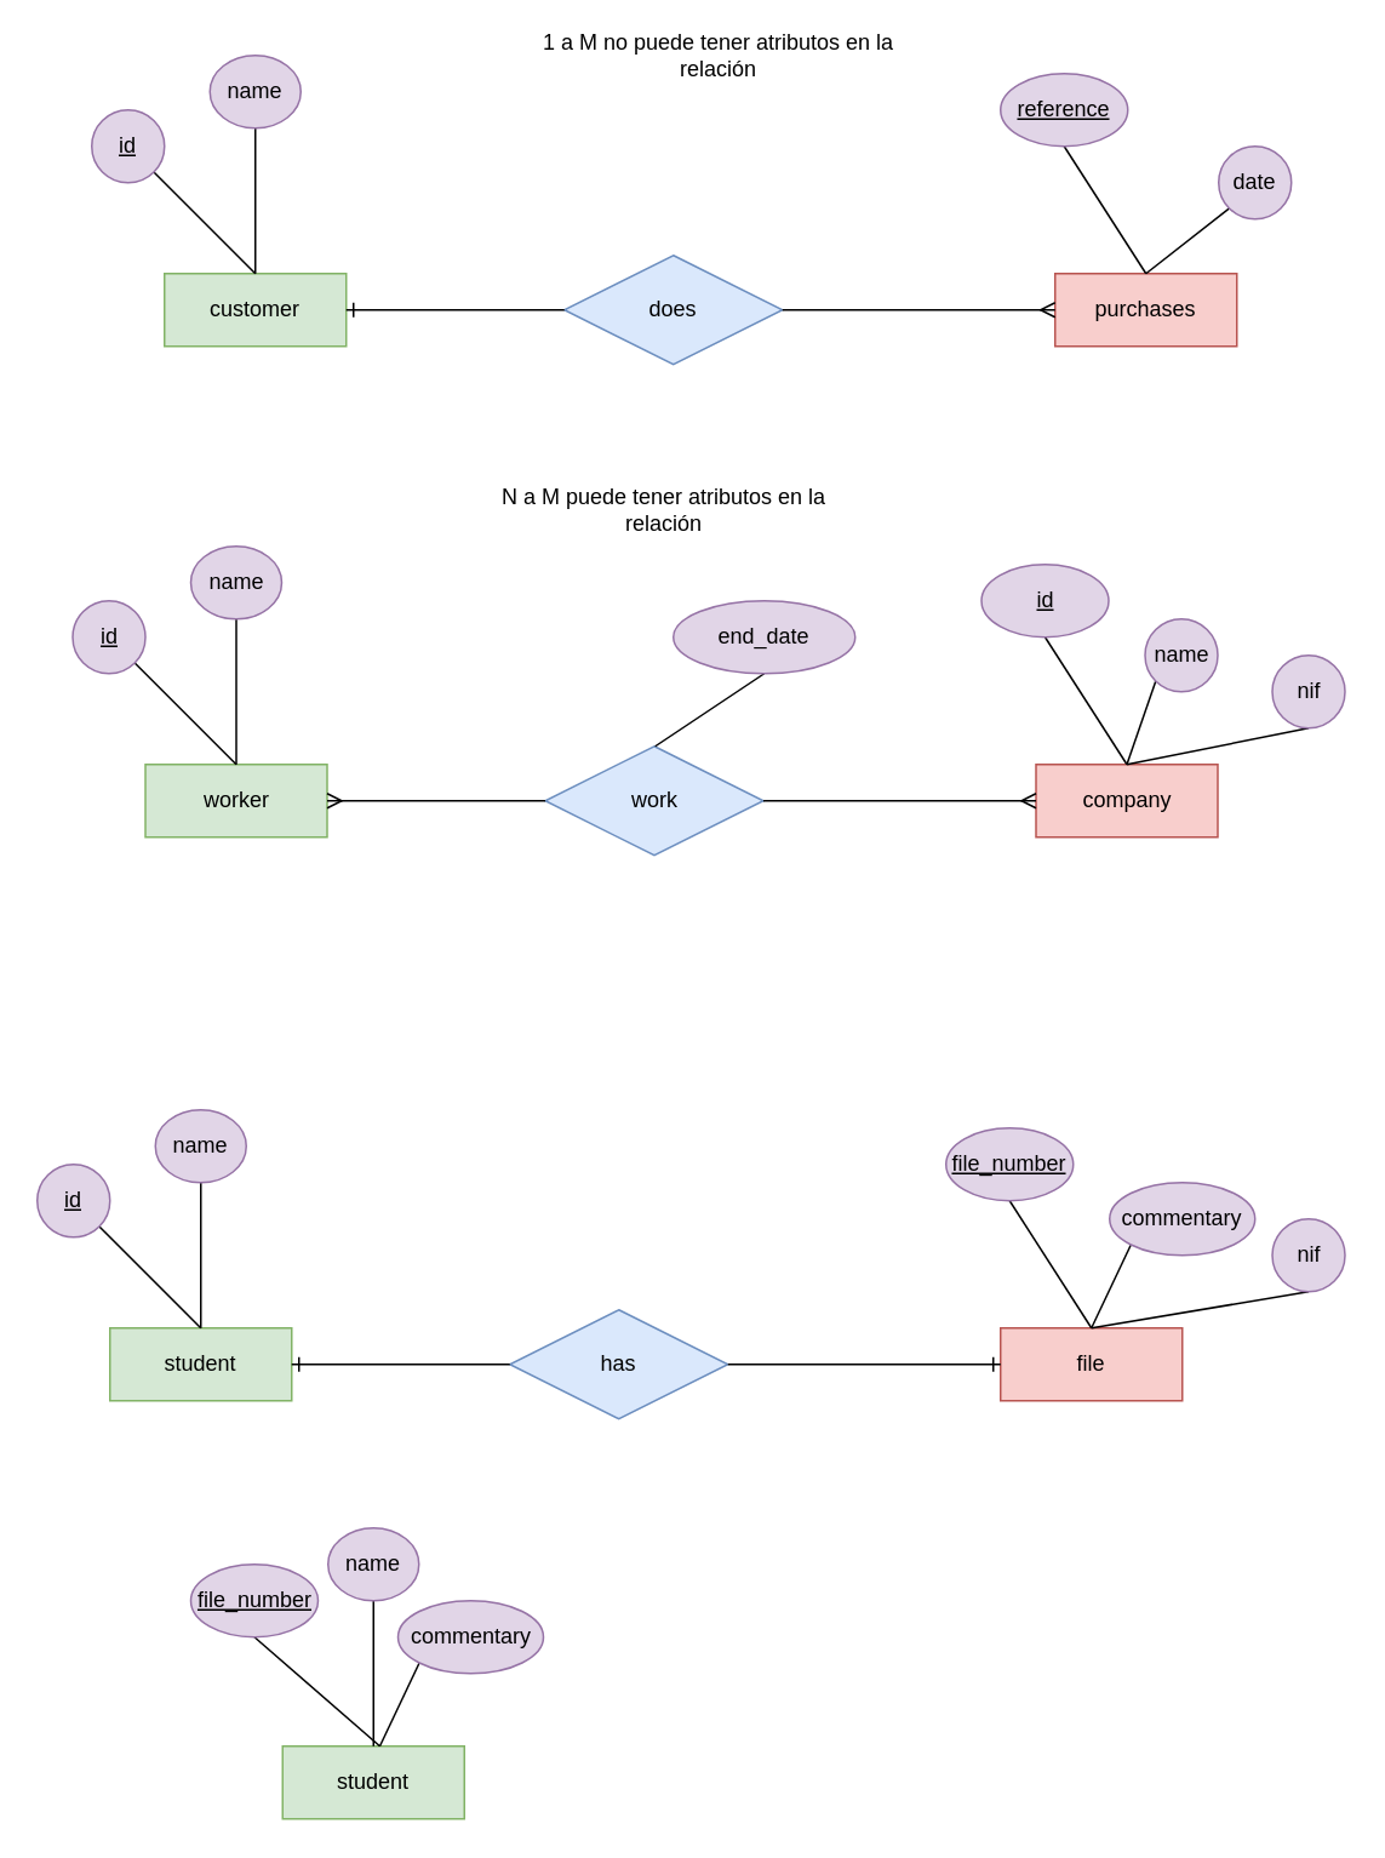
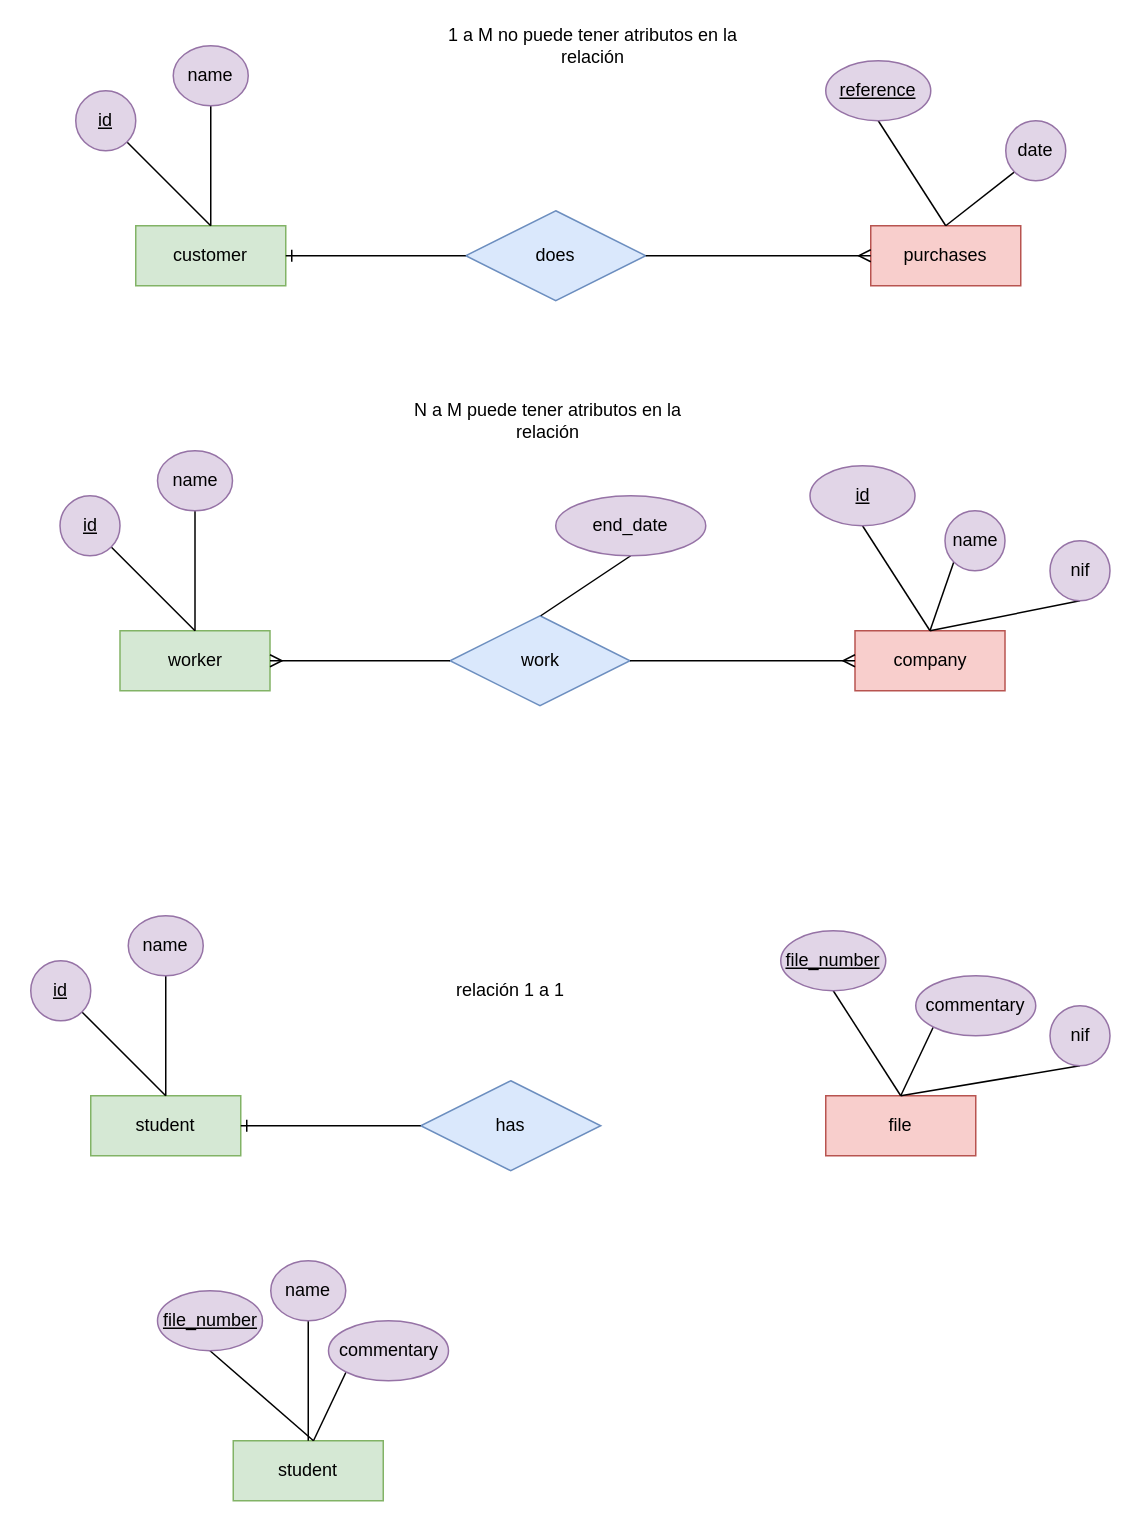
  <mxCell id="0" />
  <mxCell id="1" parent="0" />
  <mxCell id="2" value="customer" style="whiteSpace=wrap;html=1;align=center;fillColor=#d5e8d4;strokeColor=#82b366;" parent="1" vertex="1"><mxGeometry x="90" y="150" width="100" height="40" as="geometry" /></mxCell>
  <mxCell id="3" value="purchases" style="whiteSpace=wrap;html=1;align=center;fillColor=#f8cecc;strokeColor=#b85450;" parent="1" vertex="1"><mxGeometry x="580" y="150" width="100" height="40" as="geometry" /></mxCell>
  <mxCell id="4" value="does" style="shape=rhombus;perimeter=rhombusPerimeter;whiteSpace=wrap;html=1;align=center;fillColor=#dae8fc;strokeColor=#6c8ebf;" parent="1" vertex="1"><mxGeometry x="310" y="140" width="120" height="60" as="geometry" /></mxCell>
  <mxCell id="5" style="edgeStyle=none;rounded=0;orthogonalLoop=1;jettySize=auto;html=1;exitX=1;exitY=1;exitDx=0;exitDy=0;entryX=0.5;entryY=0;entryDx=0;entryDy=0;endArrow=none;endFill=0;" parent="1" source="6" target="2" edge="1"><mxGeometry relative="1" as="geometry" /></mxCell>
  <mxCell id="6" value="id" style="ellipse;whiteSpace=wrap;html=1;align=center;fontStyle=4;fillColor=#e1d5e7;strokeColor=#9673a6;" parent="1" vertex="1"><mxGeometry x="50" y="60" width="40" height="40" as="geometry" /></mxCell>
  <mxCell id="7" style="edgeStyle=none;rounded=0;orthogonalLoop=1;jettySize=auto;html=1;exitX=0.5;exitY=1;exitDx=0;exitDy=0;endArrow=none;endFill=0;" parent="1" source="8" edge="1"><mxGeometry relative="1" as="geometry"><mxPoint x="140" y="150" as="targetPoint" /></mxGeometry></mxCell>
  <mxCell id="8" value="name" style="ellipse;whiteSpace=wrap;html=1;align=center;fillColor=#e1d5e7;strokeColor=#9673a6;" parent="1" vertex="1"><mxGeometry x="115" y="30" width="50" height="40" as="geometry" /></mxCell>
  <mxCell id="9" value="" style="fontSize=12;html=1;endArrow=ERmany;exitX=1;exitY=0.5;exitDx=0;exitDy=0;entryX=0;entryY=0.5;entryDx=0;entryDy=0;" parent="1" source="4" target="3" edge="1"><mxGeometry width="100" height="100" relative="1" as="geometry"><mxPoint x="420" y="270" as="sourcePoint" /><mxPoint x="520" y="170" as="targetPoint" /></mxGeometry></mxCell>
  <mxCell id="10" value="" style="fontSize=12;html=1;endArrow=ERone;endFill=1;exitX=0;exitY=0.5;exitDx=0;exitDy=0;" parent="1" source="4" edge="1"><mxGeometry width="100" height="100" relative="1" as="geometry"><mxPoint x="90" y="270" as="sourcePoint" /><mxPoint x="190" y="170" as="targetPoint" /></mxGeometry></mxCell>
  <mxCell id="11" style="edgeStyle=none;rounded=0;orthogonalLoop=1;jettySize=auto;html=1;exitX=0.5;exitY=1;exitDx=0;exitDy=0;endArrow=none;endFill=0;" parent="1" source="12" edge="1"><mxGeometry relative="1" as="geometry"><mxPoint x="630" y="150" as="targetPoint" /></mxGeometry></mxCell>
  <mxCell id="12" value="reference" style="ellipse;whiteSpace=wrap;html=1;align=center;fontStyle=4;fillColor=#e1d5e7;strokeColor=#9673a6;" parent="1" vertex="1"><mxGeometry x="550" y="40" width="70" height="40" as="geometry" /></mxCell>
  <mxCell id="13" style="edgeStyle=none;rounded=0;orthogonalLoop=1;jettySize=auto;html=1;exitX=0;exitY=1;exitDx=0;exitDy=0;entryX=0.5;entryY=0;entryDx=0;entryDy=0;endArrow=none;endFill=0;" parent="1" source="14" target="3" edge="1"><mxGeometry relative="1" as="geometry" /></mxCell>
  <mxCell id="14" value="date" style="ellipse;whiteSpace=wrap;html=1;align=center;fillColor=#e1d5e7;strokeColor=#9673a6;" parent="1" vertex="1"><mxGeometry x="670" y="80" width="40" height="40" as="geometry" /></mxCell>
  <mxCell id="15" style="edgeStyle=none;rounded=0;orthogonalLoop=1;jettySize=auto;html=1;exitX=1;exitY=0.5;exitDx=0;exitDy=0;endArrow=none;endFill=0;fillColor=#e1d5e7;strokeColor=#9673a6;" parent="1" source="14" target="14" edge="1"><mxGeometry relative="1" as="geometry" /></mxCell>
  <mxCell id="16" value="worker" style="whiteSpace=wrap;html=1;align=center;fillColor=#d5e8d4;strokeColor=#82b366;" parent="1" vertex="1"><mxGeometry x="79.5" y="420" width="100" height="40" as="geometry" /></mxCell>
  <mxCell id="17" value="company" style="whiteSpace=wrap;html=1;align=center;fillColor=#f8cecc;strokeColor=#b85450;" parent="1" vertex="1"><mxGeometry x="569.5" y="420" width="100" height="40" as="geometry" /></mxCell>
  <mxCell id="18" value="work" style="shape=rhombus;perimeter=rhombusPerimeter;whiteSpace=wrap;html=1;align=center;fillColor=#dae8fc;strokeColor=#6c8ebf;" parent="1" vertex="1"><mxGeometry x="299.5" y="410" width="120" height="60" as="geometry" /></mxCell>
  <mxCell id="19" style="edgeStyle=none;rounded=0;orthogonalLoop=1;jettySize=auto;html=1;exitX=1;exitY=1;exitDx=0;exitDy=0;entryX=0.5;entryY=0;entryDx=0;entryDy=0;endArrow=none;endFill=0;" parent="1" source="20" target="16" edge="1"><mxGeometry relative="1" as="geometry" /></mxCell>
  <mxCell id="20" value="id" style="ellipse;whiteSpace=wrap;html=1;align=center;fontStyle=4;fillColor=#e1d5e7;strokeColor=#9673a6;" parent="1" vertex="1"><mxGeometry x="39.5" y="330" width="40" height="40" as="geometry" /></mxCell>
  <mxCell id="21" style="edgeStyle=none;rounded=0;orthogonalLoop=1;jettySize=auto;html=1;exitX=0.5;exitY=1;exitDx=0;exitDy=0;endArrow=none;endFill=0;" parent="1" source="22" edge="1"><mxGeometry relative="1" as="geometry"><mxPoint x="129.5" y="420" as="targetPoint" /></mxGeometry></mxCell>
  <mxCell id="22" value="name" style="ellipse;whiteSpace=wrap;html=1;align=center;fillColor=#e1d5e7;strokeColor=#9673a6;" parent="1" vertex="1"><mxGeometry x="104.5" y="300" width="50" height="40" as="geometry" /></mxCell>
  <mxCell id="23" value="" style="fontSize=12;html=1;endArrow=ERmany;exitX=1;exitY=0.5;exitDx=0;exitDy=0;entryX=0;entryY=0.5;entryDx=0;entryDy=0;" parent="1" source="18" target="17" edge="1"><mxGeometry width="100" height="100" relative="1" as="geometry"><mxPoint x="409.5" y="540" as="sourcePoint" /><mxPoint x="509.5" y="440" as="targetPoint" /></mxGeometry></mxCell>
  <mxCell id="24" value="" style="fontSize=12;html=1;endArrow=ERmany;endFill=0;exitX=0;exitY=0.5;exitDx=0;exitDy=0;" parent="1" source="18" edge="1"><mxGeometry width="100" height="100" relative="1" as="geometry"><mxPoint x="79.5" y="540" as="sourcePoint" /><mxPoint x="179.5" y="440" as="targetPoint" /></mxGeometry></mxCell>
  <mxCell id="25" style="edgeStyle=none;rounded=0;orthogonalLoop=1;jettySize=auto;html=1;exitX=0.5;exitY=1;exitDx=0;exitDy=0;endArrow=none;endFill=0;" parent="1" source="26" edge="1"><mxGeometry relative="1" as="geometry"><mxPoint x="619.5" y="420" as="targetPoint" /></mxGeometry></mxCell>
  <mxCell id="26" value="id" style="ellipse;whiteSpace=wrap;html=1;align=center;fontStyle=4;fillColor=#e1d5e7;strokeColor=#9673a6;" parent="1" vertex="1"><mxGeometry x="539.5" y="310" width="70" height="40" as="geometry" /></mxCell>
  <mxCell id="27" style="edgeStyle=none;rounded=0;orthogonalLoop=1;jettySize=auto;html=1;exitX=0;exitY=1;exitDx=0;exitDy=0;entryX=0.5;entryY=0;entryDx=0;entryDy=0;endArrow=none;endFill=0;" parent="1" source="28" target="17" edge="1"><mxGeometry relative="1" as="geometry" /></mxCell>
  <mxCell id="28" value="name" style="ellipse;whiteSpace=wrap;html=1;align=center;fillColor=#e1d5e7;strokeColor=#9673a6;" parent="1" vertex="1"><mxGeometry x="629.5" y="340" width="40" height="40" as="geometry" /></mxCell>
  <mxCell id="29" style="edgeStyle=none;rounded=0;orthogonalLoop=1;jettySize=auto;html=1;exitX=1;exitY=0.5;exitDx=0;exitDy=0;endArrow=none;endFill=0;fillColor=#e1d5e7;strokeColor=#9673a6;" parent="1" source="28" target="28" edge="1"><mxGeometry relative="1" as="geometry" /></mxCell>
  <mxCell id="30" style="edgeStyle=none;rounded=0;orthogonalLoop=1;jettySize=auto;html=1;exitX=0.5;exitY=1;exitDx=0;exitDy=0;entryX=0.5;entryY=0;entryDx=0;entryDy=0;endArrow=none;endFill=0;" parent="1" source="31" target="17" edge="1"><mxGeometry relative="1" as="geometry" /></mxCell>
  <mxCell id="31" value="nif" style="ellipse;whiteSpace=wrap;html=1;align=center;fillColor=#e1d5e7;strokeColor=#9673a6;" parent="1" vertex="1"><mxGeometry x="699.5" y="360" width="40" height="40" as="geometry" /></mxCell>
  <mxCell id="32" style="edgeStyle=none;rounded=0;orthogonalLoop=1;jettySize=auto;html=1;exitX=0.5;exitY=1;exitDx=0;exitDy=0;endArrow=none;endFill=0;" parent="1" source="33" edge="1"><mxGeometry relative="1" as="geometry"><mxPoint x="360" y="410" as="targetPoint" /></mxGeometry></mxCell>
  <mxCell id="33" value="end_date" style="ellipse;whiteSpace=wrap;html=1;align=center;fillColor=#e1d5e7;strokeColor=#9673a6;" parent="1" vertex="1"><mxGeometry x="370" y="330" width="100" height="40" as="geometry" /></mxCell>
  <mxCell id="34" value="N a M puede tener atributos en la relación" style="text;html=1;strokeColor=none;fillColor=none;align=center;verticalAlign=middle;whiteSpace=wrap;rounded=0;" parent="1" vertex="1"><mxGeometry x="260" y="270" width="210" height="20" as="geometry" /></mxCell>
  <mxCell id="35" value="1 a M no puede tener atributos en la relación" style="text;html=1;align=center;verticalAlign=middle;whiteSpace=wrap;rounded=0;" parent="1" vertex="1"><mxGeometry x="290" y="20" width="210" height="20" as="geometry" /></mxCell>
  <mxCell id="36" value="student" style="whiteSpace=wrap;html=1;align=center;fillColor=#d5e8d4;strokeColor=#82b366;" parent="1" vertex="1"><mxGeometry x="60" y="730" width="100" height="40" as="geometry" /></mxCell>
  <mxCell id="37" value="file" style="whiteSpace=wrap;html=1;align=center;fillColor=#f8cecc;strokeColor=#b85450;" parent="1" vertex="1"><mxGeometry x="550" y="730" width="100" height="40" as="geometry" /></mxCell>
  <mxCell id="38" value="has" style="shape=rhombus;perimeter=rhombusPerimeter;whiteSpace=wrap;html=1;align=center;fillColor=#dae8fc;strokeColor=#6c8ebf;" parent="1" vertex="1"><mxGeometry x="280" y="720" width="120" height="60" as="geometry" /></mxCell>
  <mxCell id="39" style="edgeStyle=none;rounded=0;orthogonalLoop=1;jettySize=auto;html=1;exitX=1;exitY=1;exitDx=0;exitDy=0;entryX=0.5;entryY=0;entryDx=0;entryDy=0;endArrow=none;endFill=0;" parent="1" source="40" target="36" edge="1"><mxGeometry relative="1" as="geometry" /></mxCell>
  <mxCell id="40" value="id" style="ellipse;whiteSpace=wrap;html=1;align=center;fontStyle=4;fillColor=#e1d5e7;strokeColor=#9673a6;" parent="1" vertex="1"><mxGeometry x="20" y="640" width="40" height="40" as="geometry" /></mxCell>
  <mxCell id="41" style="edgeStyle=none;rounded=0;orthogonalLoop=1;jettySize=auto;html=1;exitX=0.5;exitY=1;exitDx=0;exitDy=0;endArrow=none;endFill=0;" parent="1" source="42" edge="1"><mxGeometry relative="1" as="geometry"><mxPoint x="110" y="730" as="targetPoint" /></mxGeometry></mxCell>
  <mxCell id="42" value="name" style="ellipse;whiteSpace=wrap;html=1;align=center;fillColor=#e1d5e7;strokeColor=#9673a6;" parent="1" vertex="1"><mxGeometry x="85" y="610" width="50" height="40" as="geometry" /></mxCell>
- <mxCell id="43" value="" style="fontSize=12;html=1;endArrow=ERone;exitX=1;exitY=0.5;exitDx=0;exitDy=0;entryX=0;entryY=0.5;entryDx=0;entryDy=0;endFill=0;" parent="1" source="38" target="37" edge="1"><mxGeometry width="100" height="100" relative="1" as="geometry"><mxPoint x="390" y="850" as="sourcePoint" /><mxPoint x="490" y="750" as="targetPoint" /></mxGeometry></mxCell>
  <mxCell id="44" value="" style="fontSize=12;html=1;endArrow=ERone;endFill=0;exitX=0;exitY=0.5;exitDx=0;exitDy=0;" parent="1" source="38" edge="1"><mxGeometry width="100" height="100" relative="1" as="geometry"><mxPoint x="60" y="850" as="sourcePoint" /><mxPoint x="160" y="750" as="targetPoint" /></mxGeometry></mxCell>
  <mxCell id="45" style="edgeStyle=none;rounded=0;orthogonalLoop=1;jettySize=auto;html=1;exitX=0.5;exitY=1;exitDx=0;exitDy=0;endArrow=none;endFill=0;" parent="1" source="46" edge="1"><mxGeometry relative="1" as="geometry"><mxPoint x="600" y="730" as="targetPoint" /></mxGeometry></mxCell>
  <mxCell id="46" value="file_number" style="ellipse;whiteSpace=wrap;html=1;align=center;fontStyle=4;fillColor=#e1d5e7;strokeColor=#9673a6;" parent="1" vertex="1"><mxGeometry x="520" y="620" width="70" height="40" as="geometry" /></mxCell>
  <mxCell id="47" style="edgeStyle=none;rounded=0;orthogonalLoop=1;jettySize=auto;html=1;exitX=0;exitY=1;exitDx=0;exitDy=0;entryX=0.5;entryY=0;entryDx=0;entryDy=0;endArrow=none;endFill=0;" parent="1" source="48" target="37" edge="1"><mxGeometry relative="1" as="geometry" /></mxCell>
  <mxCell id="48" value="commentary" style="ellipse;whiteSpace=wrap;html=1;align=center;fillColor=#e1d5e7;strokeColor=#9673a6;" parent="1" vertex="1"><mxGeometry x="610" y="650" width="80" height="40" as="geometry" /></mxCell>
  <mxCell id="49" style="edgeStyle=none;rounded=0;orthogonalLoop=1;jettySize=auto;html=1;exitX=1;exitY=0.5;exitDx=0;exitDy=0;endArrow=none;endFill=0;fillColor=#e1d5e7;strokeColor=#9673a6;" parent="1" source="48" target="48" edge="1"><mxGeometry relative="1" as="geometry" /></mxCell>
  <mxCell id="50" style="edgeStyle=none;rounded=0;orthogonalLoop=1;jettySize=auto;html=1;exitX=0.5;exitY=1;exitDx=0;exitDy=0;entryX=0.5;entryY=0;entryDx=0;entryDy=0;endArrow=none;endFill=0;" parent="1" source="51" target="37" edge="1"><mxGeometry relative="1" as="geometry" /></mxCell>
  <mxCell id="51" value="nif" style="ellipse;whiteSpace=wrap;html=1;align=center;fillColor=#e1d5e7;strokeColor=#9673a6;" parent="1" vertex="1"><mxGeometry x="699.5" y="670" width="40" height="40" as="geometry" /></mxCell>
+ <mxCell id="52" value="relación 1 a 1" style="text;html=1;strokeColor=none;fillColor=none;align=center;verticalAlign=middle;whiteSpace=wrap;rounded=0;" parent="1" vertex="1"><mxGeometry x="235" y="650" width="210" height="20" as="geometry" /></mxCell>
  <mxCell id="53" value="student" style="whiteSpace=wrap;html=1;align=center;fillColor=#d5e8d4;strokeColor=#82b366;" parent="1" vertex="1"><mxGeometry x="155" y="960" width="100" height="40" as="geometry" /></mxCell>
  <mxCell id="54" style="edgeStyle=none;rounded=0;orthogonalLoop=1;jettySize=auto;html=1;exitX=0.5;exitY=1;exitDx=0;exitDy=0;endArrow=none;endFill=0;" parent="1" source="55" edge="1"><mxGeometry relative="1" as="geometry"><mxPoint x="205" y="960" as="targetPoint" /></mxGeometry></mxCell>
  <mxCell id="55" value="name" style="ellipse;whiteSpace=wrap;html=1;align=center;fillColor=#e1d5e7;strokeColor=#9673a6;" parent="1" vertex="1"><mxGeometry x="180" y="840" width="50" height="40" as="geometry" /></mxCell>
  <mxCell id="56" style="edgeStyle=none;rounded=0;orthogonalLoop=1;jettySize=auto;html=1;exitX=0.5;exitY=1;exitDx=0;exitDy=0;endArrow=none;endFill=0;" parent="1" source="57" edge="1"><mxGeometry relative="1" as="geometry"><mxPoint x="208.5" y="960" as="targetPoint" /></mxGeometry></mxCell>
  <mxCell id="57" value="file_number" style="ellipse;whiteSpace=wrap;html=1;align=center;fontStyle=4;fillColor=#e1d5e7;strokeColor=#9673a6;" parent="1" vertex="1"><mxGeometry x="104.5" y="860" width="70" height="40" as="geometry" /></mxCell>
  <mxCell id="58" style="edgeStyle=none;rounded=0;orthogonalLoop=1;jettySize=auto;html=1;exitX=0;exitY=1;exitDx=0;exitDy=0;entryX=0.5;entryY=0;entryDx=0;entryDy=0;endArrow=none;endFill=0;" parent="1" source="59" edge="1"><mxGeometry relative="1" as="geometry"><mxPoint x="208.5" y="960" as="targetPoint" /></mxGeometry></mxCell>
  <mxCell id="59" value="commentary" style="ellipse;whiteSpace=wrap;html=1;align=center;fillColor=#e1d5e7;strokeColor=#9673a6;" parent="1" vertex="1"><mxGeometry x="218.5" y="880" width="80" height="40" as="geometry" /></mxCell>
  <mxCell id="60" style="edgeStyle=none;rounded=0;orthogonalLoop=1;jettySize=auto;html=1;exitX=1;exitY=0.5;exitDx=0;exitDy=0;endArrow=none;endFill=0;fillColor=#e1d5e7;strokeColor=#9673a6;" parent="1" source="59" target="59" edge="1"><mxGeometry relative="1" as="geometry" /></mxCell>
